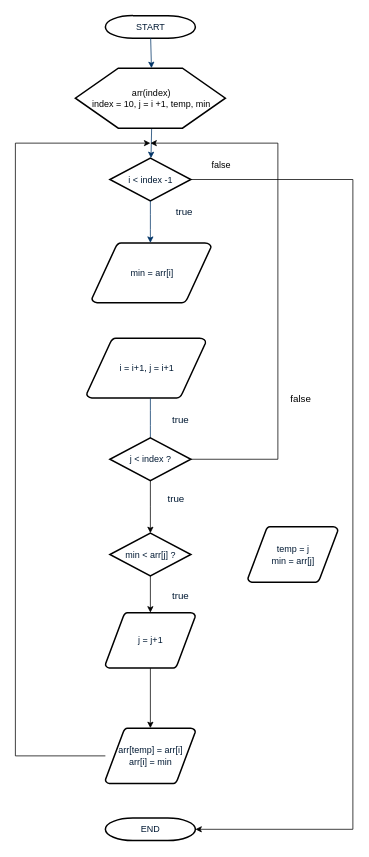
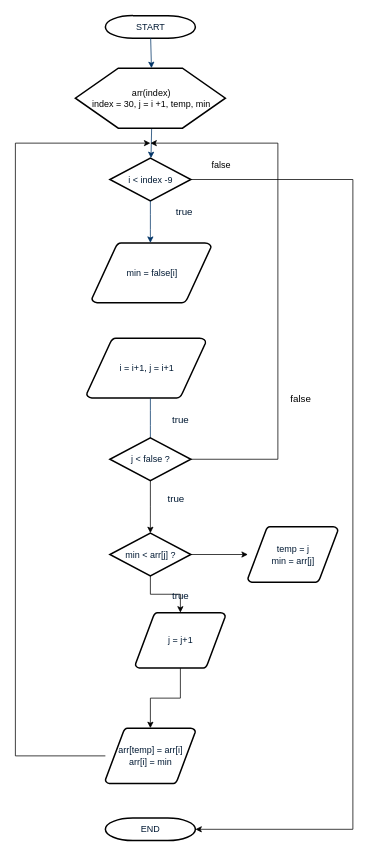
  <mxCell id="0" />
  <mxCell id="1" parent="0" />
  <mxCell id="2" value="START" style="shape=mxgraph.flowchart.terminator;fillColor=#FFFFFF;strokeColor=#000000;strokeWidth=2;gradientColor=none;gradientDirection=north;fontColor=#001933;fontStyle=0;html=1;" parent="1" vertex="1"><mxGeometry x="140" y="20" width="120" height="30" as="geometry" /></mxCell>
- <mxCell id="3" value="min = arr[i]" style="shape=mxgraph.flowchart.data;fillColor=#FFFFFF;strokeColor=#000000;strokeWidth=2;gradientColor=none;gradientDirection=north;fontColor=#001933;fontStyle=0;html=1;" parent="1" vertex="1"><mxGeometry x="122" y="323" width="159" height="80" as="geometry" /></mxCell>
+ <mxCell id="3" value="min = false[i]" style="shape=mxgraph.flowchart.data;fillColor=#FFFFFF;strokeColor=#000000;strokeWidth=2;gradientColor=none;gradientDirection=north;fontColor=#001933;fontStyle=0;html=1;" parent="1" vertex="1"><mxGeometry x="122" y="323" width="159" height="80" as="geometry" /></mxCell>
  <mxCell id="4" style="edgeStyle=orthogonalEdgeStyle;rounded=0;orthogonalLoop=1;jettySize=auto;html=1;exitX=1;exitY=0.5;exitDx=0;exitDy=0;exitPerimeter=0;entryX=1;entryY=0.5;entryDx=0;entryDy=0;entryPerimeter=0;" edge="1" parent="1" source="5" target="12"><mxGeometry relative="1" as="geometry"><mxPoint x="320" y="1105" as="targetPoint" /><Array as="points"><mxPoint x="470" y="239" /><mxPoint x="470" y="1105" /></Array></mxGeometry></mxCell>
- <mxCell id="5" value="i &amp;lt; index -1" style="shape=mxgraph.flowchart.decision;fillColor=#FFFFFF;strokeColor=#000000;strokeWidth=2;gradientColor=none;gradientDirection=north;fontColor=#001933;fontStyle=0;html=1;" parent="1" vertex="1"><mxGeometry x="146" y="210" width="108" height="57" as="geometry" /></mxCell>
+ <mxCell id="5" value="i &amp;lt; index -9" style="shape=mxgraph.flowchart.decision;fillColor=#FFFFFF;strokeColor=#000000;strokeWidth=2;gradientColor=none;gradientDirection=north;fontColor=#001933;fontStyle=0;html=1;" parent="1" vertex="1"><mxGeometry x="146" y="210" width="108" height="57" as="geometry" /></mxCell>
  <mxCell id="6" style="fontColor=#001933;fontStyle=1;strokeColor=#003366;strokeWidth=1;html=1;" parent="1" source="2" edge="1"><mxGeometry relative="1" as="geometry"><mxPoint x="201.447" y="90" as="targetPoint" /></mxGeometry></mxCell>
  <mxCell id="7" style="fontColor=#001933;fontStyle=1;strokeColor=#003366;strokeWidth=1;html=1;" parent="1" edge="1"><mxGeometry relative="1" as="geometry"><mxPoint x="201.667" y="170" as="sourcePoint" /><mxPoint x="200.833" y="210" as="targetPoint" /></mxGeometry></mxCell>
  <mxCell id="8" value="" style="edgeStyle=elbowEdgeStyle;elbow=horizontal;fontColor=#001933;fontStyle=1;strokeColor=#003366;strokeWidth=1;html=1;" parent="1" source="5" target="3" edge="1"><mxGeometry width="100" height="100" as="geometry"><mxPoint y="60" as="sourcePoint" x="-120" /><mxPoint x="-20" as="targetPoint" y="-40" /></mxGeometry></mxCell>
  <mxCell id="9" value="i = i+1, j = i+1" style="shape=mxgraph.flowchart.data;fillColor=#FFFFFF;strokeColor=#000000;strokeWidth=2;gradientColor=none;gradientDirection=north;fontColor=#001933;fontStyle=0;html=1;" parent="1" vertex="1"><mxGeometry x="115" y="450" width="159" height="80" as="geometry" /></mxCell>
  <mxCell id="10" value="&lt;font style=&quot;font-size: 13px&quot;&gt;true&lt;/font&gt;" style="text;fontColor=#001933;fontStyle=0;html=1;strokeColor=none;gradientColor=none;fillColor=none;strokeWidth=2;align=center;" parent="1" vertex="1"><mxGeometry x="225" y="267" width="40" height="26" as="geometry" /></mxCell>
  <mxCell id="11" value="" style="edgeStyle=elbowEdgeStyle;elbow=horizontal;entryX=0.5;entryY=0;entryPerimeter=0;fontColor=#001933;fontStyle=1;strokeColor=#003366;strokeWidth=1;html=1;entryDx=0;entryDy=0;endArrow=none;" parent="1" source="9" target="17" edge="1"><mxGeometry width="100" height="100" as="geometry"><mxPoint y="60" as="sourcePoint" x="-120" /><mxPoint x="-20" as="targetPoint" y="-40" /></mxGeometry></mxCell>
  <mxCell id="12" value="END" style="shape=mxgraph.flowchart.terminator;fillColor=#FFFFFF;strokeColor=#000000;strokeWidth=2;gradientColor=none;gradientDirection=north;fontColor=#001933;fontStyle=0;html=1;" parent="1" vertex="1"><mxGeometry x="140" y="1089.9" width="120" height="30" as="geometry" /></mxCell>
  <mxCell id="13" value="" style="verticalLabelPosition=bottom;verticalAlign=top;html=1;strokeWidth=2;shape=hexagon;perimeter=hexagonPerimeter2;arcSize=6;size=0.286;" vertex="1" parent="1"><mxGeometry x="100" y="90" width="200" height="80" as="geometry" /></mxCell>
- <mxCell id="14" value="arr(index)&lt;br&gt;index = 10, j = i +1, temp, min" style="text;html=1;align=center;" vertex="1" parent="1"><mxGeometry x="86" y="110" width="230" height="30" as="geometry" /></mxCell>
+ <mxCell id="14" value="arr(index)&lt;br&gt;index = 30, j = i +1, temp, min" style="text;html=1;align=center;" vertex="1" parent="1"><mxGeometry x="86" y="110" width="230" height="30" as="geometry" /></mxCell>
  <mxCell id="15" style="edgeStyle=orthogonalEdgeStyle;rounded=0;orthogonalLoop=1;jettySize=auto;html=1;exitX=0.5;exitY=1;exitDx=0;exitDy=0;exitPerimeter=0;entryX=0.5;entryY=0;entryDx=0;entryDy=0;entryPerimeter=0;" edge="1" parent="1" source="17"><mxGeometry relative="1" as="geometry"><mxPoint x="200" y="710" as="targetPoint" /></mxGeometry></mxCell>
  <mxCell id="16" style="edgeStyle=orthogonalEdgeStyle;rounded=0;orthogonalLoop=1;jettySize=auto;html=1;exitX=1;exitY=0.5;exitDx=0;exitDy=0;exitPerimeter=0;" edge="1" parent="1" source="17"><mxGeometry relative="1" as="geometry"><mxPoint x="200" y="190" as="targetPoint" /><Array as="points"><mxPoint x="370" y="612" /><mxPoint x="370" y="190" /><mxPoint x="200" y="190" /></Array></mxGeometry></mxCell>
- <mxCell id="17" value="j &amp;lt; index ?" style="shape=mxgraph.flowchart.decision;fillColor=#FFFFFF;strokeColor=#000000;strokeWidth=2;gradientColor=none;gradientDirection=north;fontColor=#001933;fontStyle=0;html=1;" vertex="1" parent="1"><mxGeometry x="146" y="583" width="108" height="57" as="geometry" /></mxCell>
+ <mxCell id="17" value="j &amp;lt; false ?" style="shape=mxgraph.flowchart.decision;fillColor=#FFFFFF;strokeColor=#000000;strokeWidth=2;gradientColor=none;gradientDirection=north;fontColor=#001933;fontStyle=0;html=1;" vertex="1" parent="1"><mxGeometry x="146" y="583" width="108" height="57" as="geometry" /></mxCell>
  <mxCell id="18" style="edgeStyle=orthogonalEdgeStyle;rounded=0;orthogonalLoop=1;jettySize=auto;html=1;exitX=0.5;exitY=1;exitDx=0;exitDy=0;exitPerimeter=0;entryX=0.5;entryY=0;entryDx=0;entryDy=0;entryPerimeter=0;" edge="1" parent="1" source="20" target="22"><mxGeometry relative="1" as="geometry" /></mxCell>
+ <mxCell id="19" style="edgeStyle=orthogonalEdgeStyle;rounded=0;orthogonalLoop=1;jettySize=auto;html=1;" edge="1" parent="1" source="20" target="29"><mxGeometry relative="1" as="geometry" /></mxCell>
  <mxCell id="20" value="min &amp;lt; arr[j] ?" style="shape=mxgraph.flowchart.decision;fillColor=#FFFFFF;strokeColor=#000000;strokeWidth=2;gradientColor=none;gradientDirection=north;fontColor=#001933;fontStyle=0;html=1;" vertex="1" parent="1"><mxGeometry x="146" y="710" width="108" height="57" as="geometry" /></mxCell>
  <mxCell id="21" value="" style="edgeStyle=orthogonalEdgeStyle;rounded=0;orthogonalLoop=1;jettySize=auto;html=1;" edge="1" parent="1" source="22" target="24"><mxGeometry relative="1" as="geometry" /></mxCell>
- <mxCell id="22" value="j = j+1" style="shape=mxgraph.flowchart.data;fillColor=#FFFFFF;strokeColor=#000000;strokeWidth=2;gradientColor=none;gradientDirection=north;fontColor=#001933;fontStyle=0;html=1;" vertex="1" parent="1"><mxGeometry x="140" y="816" width="120" height="74" as="geometry" /></mxCell>
+ <mxCell id="22" value="j = j+1" style="shape=mxgraph.flowchart.data;fillColor=#FFFFFF;strokeColor=#000000;strokeWidth=2;gradientColor=none;gradientDirection=north;fontColor=#001933;fontStyle=0;html=1;" vertex="1" parent="1"><mxGeometry x="180" y="816" width="120" height="74" as="geometry" /></mxCell>
  <mxCell id="23" style="edgeStyle=orthogonalEdgeStyle;rounded=0;orthogonalLoop=1;jettySize=auto;html=1;" edge="1" parent="1" source="24"><mxGeometry relative="1" as="geometry"><mxPoint x="200" y="190" as="targetPoint" /><Array as="points"><mxPoint x="20" y="1007" /><mxPoint x="20" y="190" /></Array></mxGeometry></mxCell>
  <mxCell id="24" value="arr[temp] = arr[i]&lt;br&gt;arr[i] = min" style="shape=mxgraph.flowchart.data;fillColor=#FFFFFF;strokeColor=#000000;strokeWidth=2;gradientColor=none;gradientDirection=north;fontColor=#001933;fontStyle=0;html=1;" vertex="1" parent="1"><mxGeometry x="140" y="970" width="120" height="74" as="geometry" /></mxCell>
  <mxCell id="25" value="&lt;font style=&quot;font-size: 13px&quot;&gt;true&lt;/font&gt;" style="text;fontColor=#001933;fontStyle=0;html=1;strokeColor=none;gradientColor=none;fillColor=none;strokeWidth=2;align=center;" vertex="1" parent="1"><mxGeometry x="220" y="543.5" width="40" height="26" as="geometry" /></mxCell>
  <mxCell id="26" value="&lt;font style=&quot;font-size: 13px&quot;&gt;true&lt;/font&gt;" style="text;fontColor=#001933;fontStyle=0;html=1;strokeColor=none;gradientColor=none;fillColor=none;strokeWidth=2;align=center;" vertex="1" parent="1"><mxGeometry x="214" y="650" width="40" height="26" as="geometry" /></mxCell>
  <mxCell id="27" value="&lt;font style=&quot;font-size: 13px&quot;&gt;true&lt;/font&gt;" style="text;fontColor=#001933;fontStyle=0;html=1;strokeColor=none;gradientColor=none;fillColor=none;strokeWidth=2;align=center;" vertex="1" parent="1"><mxGeometry x="220" y="778.5" width="40" height="26" as="geometry" /></mxCell>
  <mxCell id="28" value="&lt;font style=&quot;font-size: 13px&quot;&gt;false&lt;/font&gt;" style="text;html=1;resizable=0;points=[];autosize=1;align=left;verticalAlign=top;spacingTop=-4;" vertex="1" parent="1"><mxGeometry x="385" y="520" width="40" height="20" as="geometry" /></mxCell>
  <mxCell id="29" value="temp = j&lt;br&gt;min = arr[j]" style="shape=mxgraph.flowchart.data;fillColor=#FFFFFF;strokeColor=#000000;strokeWidth=2;gradientColor=none;gradientDirection=north;fontColor=#001933;fontStyle=0;html=1;" vertex="1" parent="1"><mxGeometry x="330" y="701.5" width="120" height="74" as="geometry" /></mxCell>
  <mxCell id="30" value="false" style="text;html=1;resizable=0;points=[];autosize=1;align=left;verticalAlign=top;spacingTop=-4;" vertex="1" parent="1"><mxGeometry x="280" y="210" width="40" height="20" as="geometry" /></mxCell>
